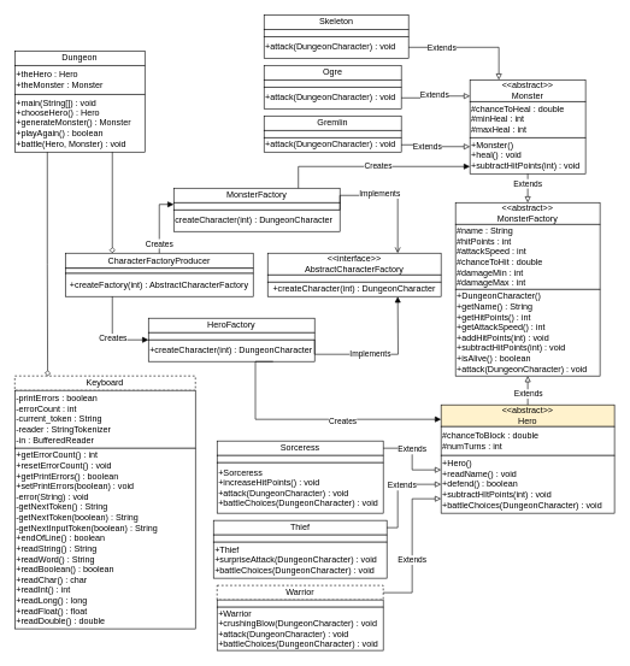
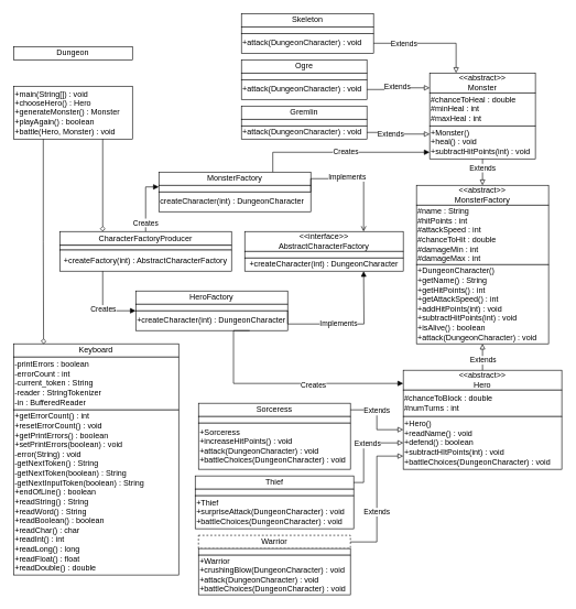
  <mxCell id="0" />
  <mxCell id="1" parent="0" />
  <mxCell id="2" value="" style="group" vertex="1" connectable="0" parent="1"><mxGeometry x="20" y="70" width="180" height="140" as="geometry" /></mxCell>
  <mxCell id="3" value="Dungeon" style="whiteSpace=wrap;html=1;" vertex="1" parent="2"><mxGeometry width="180" height="20" as="geometry" /></mxCell>
- <mxCell id="4" value="+theHero : Hero&lt;br&gt;&lt;div&gt;&lt;span&gt;+theMonster : Monster&lt;/span&gt;&lt;/div&gt;" style="whiteSpace=wrap;html=1;align=left;" vertex="1" parent="2"><mxGeometry y="20" width="180" height="40" as="geometry" /></mxCell>
  <mxCell id="5" value="+main(String[]) : void&lt;br&gt;+chooseHero() : Hero&lt;br&gt;+generateMonster() : Monster&lt;br&gt;+playAgain() : boolean&lt;br&gt;+battle(Hero, Monster) : void" style="whiteSpace=wrap;html=1;align=left;" vertex="1" parent="2"><mxGeometry y="60" width="180" height="80" as="geometry" /></mxCell>
  <mxCell id="6" value="" style="group" vertex="1" connectable="0" parent="1"><mxGeometry x="630" y="280" width="200" height="240" as="geometry" /></mxCell>
  <mxCell id="7" value="&amp;lt;&amp;lt;abstract&amp;gt;&amp;gt;&lt;br&gt;MonsterFactory" style="whiteSpace=wrap;html=1;" vertex="1" parent="6"><mxGeometry width="200" height="30" as="geometry" /></mxCell>
  <mxCell id="8" value="#name : String&lt;br&gt;#hitPoints : int&lt;br&gt;#attackSpeed : int&lt;br&gt;#chanceToHit : double&lt;br&gt;#damageMin : int&lt;br&gt;#damageMax : int" style="whiteSpace=wrap;html=1;align=left;" vertex="1" parent="6"><mxGeometry y="30" width="200" height="90" as="geometry" /></mxCell>
  <mxCell id="9" value="+DungeonCharacter()&lt;br&gt;+getName() : String&lt;br&gt;+getHitPoints() : int&lt;br&gt;+getAttackSpeed() : int&lt;br&gt;+addHitPoints(int) : void&lt;br&gt;+subtractHitPoints(int) : void&lt;br&gt;+isAlive() : boolean&lt;br&gt;+attack(DungeonCharacter) : void" style="whiteSpace=wrap;html=1;align=left;" vertex="1" parent="6"><mxGeometry y="120" width="200" height="120" as="geometry" /></mxCell>
  <mxCell id="10" value="" style="group" vertex="1" connectable="0" parent="1"><mxGeometry x="365" y="160" width="190" height="60" as="geometry" /></mxCell>
  <mxCell id="11" value="Gremlin" style="whiteSpace=wrap;html=1;" vertex="1" parent="10"><mxGeometry width="190" height="20" as="geometry" /></mxCell>
  <mxCell id="12" value="" style="whiteSpace=wrap;html=1;" vertex="1" parent="10"><mxGeometry y="20" width="190" height="10" as="geometry" /></mxCell>
  <mxCell id="13" value="+attack(DungeonCharacter) : void" style="whiteSpace=wrap;html=1;align=left;" vertex="1" parent="10"><mxGeometry y="30" width="190" height="20" as="geometry" /></mxCell>
  <mxCell id="14" value="" style="group" vertex="1" connectable="0" parent="1"><mxGeometry x="365" y="90" width="190" height="60" as="geometry" /></mxCell>
  <mxCell id="15" value="Ogre" style="whiteSpace=wrap;html=1;" vertex="1" parent="14"><mxGeometry width="190" height="20" as="geometry" /></mxCell>
  <mxCell id="16" value="" style="whiteSpace=wrap;html=1;" vertex="1" parent="14"><mxGeometry y="20" width="190" height="10" as="geometry" /></mxCell>
  <mxCell id="17" value="+attack(DungeonCharacter) : void" style="whiteSpace=wrap;html=1;align=left;" vertex="1" parent="14"><mxGeometry y="30" width="190" height="30" as="geometry" /></mxCell>
  <mxCell id="18" value="" style="group" vertex="1" connectable="0" parent="1"><mxGeometry x="365" y="20" width="200" height="60" as="geometry" /></mxCell>
  <mxCell id="19" value="Skeleton" style="whiteSpace=wrap;html=1;" vertex="1" parent="18"><mxGeometry width="200" height="20" as="geometry" /></mxCell>
  <mxCell id="20" value="" style="whiteSpace=wrap;html=1;" vertex="1" parent="18"><mxGeometry y="20" width="200" height="10" as="geometry" /></mxCell>
  <mxCell id="21" value="+attack(DungeonCharacter) : void" style="whiteSpace=wrap;html=1;align=left;" vertex="1" parent="18"><mxGeometry y="30" width="200" height="30" as="geometry" /></mxCell>
  <mxCell id="22" value="" style="group" vertex="1" connectable="0" parent="1"><mxGeometry x="610" y="560" width="240" height="150" as="geometry" /></mxCell>
- <mxCell id="23" value="&amp;lt;&amp;lt;abstract&amp;gt;&amp;gt;&lt;br&gt;Hero" style="whiteSpace=wrap;html=1;fillColor=#fff2cc;" vertex="1" parent="22"><mxGeometry width="240" height="30" as="geometry" /></mxCell>
+ <mxCell id="23" value="&amp;lt;&amp;lt;abstract&amp;gt;&amp;gt;&lt;br&gt;Hero" style="whiteSpace=wrap;html=1;" vertex="1" parent="22"><mxGeometry width="240" height="30" as="geometry" /></mxCell>
  <mxCell id="24" value="#chanceToBlock : double&lt;br&gt;#numTurns : int" style="whiteSpace=wrap;html=1;align=left;" vertex="1" parent="22"><mxGeometry y="30" width="240" height="40" as="geometry" /></mxCell>
  <mxCell id="25" value="+Hero()&lt;br&gt;+readName() : void&lt;br&gt;+defend() : boolean&lt;br&gt;+subtractHItPoints(int) : void&lt;br&gt;+battleChoices(DungeonCharacter) : void" style="whiteSpace=wrap;html=1;align=left;" vertex="1" parent="22"><mxGeometry y="70" width="240" height="80" as="geometry" /></mxCell>
  <mxCell id="26" value="" style="group" vertex="1" connectable="0" parent="1"><mxGeometry x="20" y="520" width="250" height="350" as="geometry" /></mxCell>
- <mxCell id="27" value="Keyboard" style="whiteSpace=wrap;html=1;dashed=1;" vertex="1" parent="26"><mxGeometry width="250" height="20" as="geometry" /></mxCell>
+ <mxCell id="27" value="Keyboard" style="whiteSpace=wrap;html=1;" vertex="1" parent="26"><mxGeometry width="250" height="20" as="geometry" /></mxCell>
  <mxCell id="28" value="&lt;div&gt;&lt;span&gt;-printErrors : boolean&lt;/span&gt;&lt;/div&gt;&lt;div&gt;&lt;span&gt;-errorCount : int&lt;/span&gt;&lt;/div&gt;&lt;div&gt;&lt;span&gt;-current_token : String&lt;/span&gt;&lt;/div&gt;&lt;div&gt;&lt;span&gt;-reader : StringTokenizer&lt;/span&gt;&lt;/div&gt;&lt;div&gt;&lt;span&gt;-in : BufferedReader&lt;/span&gt;&lt;/div&gt;" style="whiteSpace=wrap;html=1;align=left;" vertex="1" parent="26"><mxGeometry y="20" width="250" height="80" as="geometry" /></mxCell>
  <mxCell id="29" value="+getErrorCount() : int&lt;br&gt;+resetErrorCount() : void&lt;br&gt;+getPrintErrors() : boolean&lt;br&gt;+setPrintErrors(boolean) : void&lt;br&gt;-error(String) : void&lt;br&gt;-getNextToken() : String&lt;br&gt;-getNextToken(boolean) : String&lt;br&gt;-getNextInputToken(boolean) : String&lt;br&gt;+endOfLine() : boolean&lt;br&gt;+readString() : String&lt;br&gt;+readWord() : String&lt;br&gt;+readBoolean() : boolean&lt;br&gt;+readChar() : char&lt;br&gt;+readInt() : int&lt;br&gt;+readLong() : long&lt;br&gt;+readFloat() : float&lt;br&gt;+readDouble() : double" style="whiteSpace=wrap;html=1;align=left;" vertex="1" parent="26"><mxGeometry y="100" width="250" height="250" as="geometry" /></mxCell>
  <mxCell id="30" value="" style="group" vertex="1" connectable="0" parent="1"><mxGeometry x="650" y="110" width="160" height="130" as="geometry" /></mxCell>
  <mxCell id="31" value="&amp;lt;&amp;lt;abstract&amp;gt;&amp;gt;&lt;br&gt;Monster" style="whiteSpace=wrap;html=1;" vertex="1" parent="30"><mxGeometry width="160" height="30" as="geometry" /></mxCell>
  <mxCell id="32" value="#chanceToHeal : double&lt;br&gt;#minHeal : int&lt;br&gt;#maxHeal : int" style="whiteSpace=wrap;html=1;align=left;" vertex="1" parent="30"><mxGeometry y="30" width="160" height="50" as="geometry" /></mxCell>
  <mxCell id="33" value="+Monster()&lt;br&gt;+heal() : void&lt;br&gt;+subtractHitPoints(int) : void" style="whiteSpace=wrap;html=1;align=left;" vertex="1" parent="30"><mxGeometry y="80" width="160" height="50" as="geometry" /></mxCell>
  <mxCell id="34" value="" style="group" vertex="1" connectable="0" parent="1"><mxGeometry x="295" y="720" width="240" height="80" as="geometry" /></mxCell>
  <mxCell id="35" value="Thief" style="whiteSpace=wrap;html=1;" vertex="1" parent="34"><mxGeometry width="240" height="20" as="geometry" /></mxCell>
  <mxCell id="36" value="" style="whiteSpace=wrap;html=1;" vertex="1" parent="34"><mxGeometry y="20" width="240" height="10" as="geometry" /></mxCell>
  <mxCell id="37" value="+Thief&lt;br&gt;+surpriseAttack(DungeonCharacter) : void&lt;br&gt;+battleChoices(DungeonCharacter) : void&lt;br&gt;" style="whiteSpace=wrap;html=1;align=left;" vertex="1" parent="34"><mxGeometry y="30" width="240" height="50" as="geometry" /></mxCell>
  <mxCell id="38" value="" style="group" vertex="1" connectable="0" parent="1"><mxGeometry x="300" y="810" width="230" height="90" as="geometry" /></mxCell>
  <mxCell id="39" value="Warrior" style="whiteSpace=wrap;html=1;dashed=1;" vertex="1" parent="38"><mxGeometry width="230" height="20" as="geometry" /></mxCell>
  <mxCell id="40" value="" style="whiteSpace=wrap;html=1;" vertex="1" parent="38"><mxGeometry y="20" width="230" height="10" as="geometry" /></mxCell>
  <mxCell id="41" value="+Warrior&lt;br&gt;+crushingBlow(DungeonCharacter) : void&lt;br&gt;+attack(DungeonCharacter) : void&lt;br&gt;+battleChoices(DungeonCharacter) : void" style="whiteSpace=wrap;html=1;align=left;" vertex="1" parent="38"><mxGeometry y="30" width="230" height="60" as="geometry" /></mxCell>
  <mxCell id="42" value="" style="group" vertex="1" connectable="0" parent="1"><mxGeometry x="300" y="610" width="230" height="100" as="geometry" /></mxCell>
  <mxCell id="43" value="Sorceress" style="whiteSpace=wrap;html=1;" vertex="1" parent="42"><mxGeometry width="230" height="20" as="geometry" /></mxCell>
  <mxCell id="44" value="" style="whiteSpace=wrap;html=1;" vertex="1" parent="42"><mxGeometry y="20" width="230" height="10" as="geometry" /></mxCell>
  <mxCell id="45" value="+Sorceress&lt;br&gt;+increaseHitPoints() : void&lt;br&gt;+attack(DungeonCharacter) : void&lt;br&gt;+battleChoices(DungeonCharacter) : void" style="whiteSpace=wrap;html=1;align=left;" vertex="1" parent="42"><mxGeometry y="30" width="230" height="70" as="geometry" /></mxCell>
  <mxCell id="46" style="edgeStyle=orthogonalEdgeStyle;rounded=0;orthogonalLoop=1;jettySize=auto;html=1;exitX=1;exitY=0.5;exitDx=0;exitDy=0;entryX=0;entryY=0.5;entryDx=0;entryDy=0;endArrow=block;endFill=0;" edge="1" parent="1" source="35" target="25"><mxGeometry relative="1" as="geometry"><Array as="points"><mxPoint x="550" y="730" /><mxPoint x="550" y="670" /></Array></mxGeometry></mxCell>
  <mxCell id="47" value="Extends" style="edgeLabel;html=1;align=center;verticalAlign=middle;resizable=0;points=[];" vertex="1" connectable="0" parent="46"><mxGeometry x="0.191" y="-1" relative="1" as="geometry"><mxPoint as="offset" /></mxGeometry></mxCell>
  <mxCell id="48" style="edgeStyle=orthogonalEdgeStyle;rounded=0;orthogonalLoop=1;jettySize=auto;html=1;exitX=1;exitY=0.5;exitDx=0;exitDy=0;entryX=0;entryY=0.25;entryDx=0;entryDy=0;endArrow=block;endFill=0;" edge="1" parent="1" source="43" target="25"><mxGeometry relative="1" as="geometry" /></mxCell>
  <mxCell id="49" value="Extends" style="edgeLabel;html=1;align=center;verticalAlign=middle;resizable=0;points=[];" vertex="1" connectable="0" parent="48"><mxGeometry x="-0.256" y="-1" relative="1" as="geometry"><mxPoint as="offset" /></mxGeometry></mxCell>
  <mxCell id="50" style="edgeStyle=orthogonalEdgeStyle;rounded=0;orthogonalLoop=1;jettySize=auto;html=1;exitX=0.5;exitY=0;exitDx=0;exitDy=0;endArrow=block;endFill=0;" edge="1" parent="1" source="23"><mxGeometry relative="1" as="geometry"><mxPoint x="730" y="520" as="targetPoint" /></mxGeometry></mxCell>
  <mxCell id="51" value="Extends" style="edgeLabel;html=1;align=center;verticalAlign=middle;resizable=0;points=[];" vertex="1" connectable="0" parent="50"><mxGeometry x="-0.188" relative="1" as="geometry"><mxPoint as="offset" /></mxGeometry></mxCell>
  <mxCell id="52" style="edgeStyle=orthogonalEdgeStyle;rounded=0;orthogonalLoop=1;jettySize=auto;html=1;exitX=0.5;exitY=1;exitDx=0;exitDy=0;entryX=0.5;entryY=0;entryDx=0;entryDy=0;endArrow=block;endFill=0;" edge="1" parent="1" source="33" target="7"><mxGeometry relative="1" as="geometry" /></mxCell>
  <mxCell id="53" value="Extends" style="edgeLabel;html=1;align=center;verticalAlign=middle;resizable=0;points=[];" vertex="1" connectable="0" parent="52"><mxGeometry x="-0.334" y="-1" relative="1" as="geometry"><mxPoint as="offset" /></mxGeometry></mxCell>
  <mxCell id="54" style="edgeStyle=orthogonalEdgeStyle;rounded=0;orthogonalLoop=1;jettySize=auto;html=1;exitX=1;exitY=0.5;exitDx=0;exitDy=0;entryX=0;entryY=0.75;entryDx=0;entryDy=0;endArrow=block;endFill=0;" edge="1" parent="1" source="17" target="31"><mxGeometry relative="1" as="geometry" /></mxCell>
  <mxCell id="55" value="Extends" style="edgeLabel;html=1;align=center;verticalAlign=middle;resizable=0;points=[];" vertex="1" connectable="0" parent="54"><mxGeometry x="-0.701" y="1" relative="1" as="geometry"><mxPoint x="30.52" y="-4" as="offset" /></mxGeometry></mxCell>
  <mxCell id="56" style="edgeStyle=orthogonalEdgeStyle;rounded=0;orthogonalLoop=1;jettySize=auto;html=1;exitX=1;exitY=0.5;exitDx=0;exitDy=0;entryX=0.25;entryY=0;entryDx=0;entryDy=0;endArrow=block;endFill=0;" edge="1" parent="1" source="21" target="31"><mxGeometry relative="1" as="geometry" /></mxCell>
  <mxCell id="57" value="Extends" style="edgeLabel;html=1;align=center;verticalAlign=middle;resizable=0;points=[];" vertex="1" connectable="0" parent="56"><mxGeometry x="0.292" y="-1" relative="1" as="geometry"><mxPoint x="-64.66" y="-1" as="offset" /></mxGeometry></mxCell>
  <mxCell id="58" style="edgeStyle=orthogonalEdgeStyle;rounded=0;orthogonalLoop=1;jettySize=auto;html=1;exitX=1;exitY=0.5;exitDx=0;exitDy=0;entryX=0;entryY=0.25;entryDx=0;entryDy=0;endArrow=block;endFill=0;" edge="1" parent="1" source="13" target="33"><mxGeometry relative="1" as="geometry" /></mxCell>
  <mxCell id="59" value="Extends" style="edgeLabel;html=1;align=center;verticalAlign=middle;resizable=0;points=[];" vertex="1" connectable="0" parent="58"><mxGeometry x="-0.281" y="-1" relative="1" as="geometry"><mxPoint as="offset" /></mxGeometry></mxCell>
  <mxCell id="60" value="" style="group" vertex="1" connectable="0" parent="1"><mxGeometry x="370" y="350" width="240" height="100" as="geometry" /></mxCell>
  <mxCell id="61" value="&amp;lt;&amp;lt;interface&amp;gt;&amp;gt;&lt;br&gt;AbstractCharacterFactory" style="whiteSpace=wrap;html=1;" vertex="1" parent="60"><mxGeometry width="240" height="30" as="geometry" /></mxCell>
  <mxCell id="62" value="" style="whiteSpace=wrap;html=1;" vertex="1" parent="60"><mxGeometry y="30" width="240" height="10" as="geometry" /></mxCell>
  <mxCell id="63" value="+createCharacter(int) : DungeonCharacter" style="whiteSpace=wrap;html=1;" vertex="1" parent="60"><mxGeometry y="40" width="240" height="20" as="geometry" /></mxCell>
  <mxCell id="64" value="" style="group" vertex="1" connectable="0" parent="1"><mxGeometry x="205" y="440" width="230" height="60" as="geometry" /></mxCell>
  <mxCell id="65" value="HeroFactory" style="whiteSpace=wrap;html=1;" vertex="1" parent="64"><mxGeometry width="230" height="20" as="geometry" /></mxCell>
  <mxCell id="66" value="" style="whiteSpace=wrap;html=1;" vertex="1" parent="64"><mxGeometry y="20" width="230" height="10" as="geometry" /></mxCell>
  <mxCell id="67" value="+createCharacter(int) : DungeonCharacter" style="whiteSpace=wrap;html=1;align=left;" vertex="1" parent="64"><mxGeometry y="30" width="230" height="30" as="geometry" /></mxCell>
  <mxCell id="68" value="" style="group" vertex="1" connectable="0" parent="1"><mxGeometry x="240" y="260" width="230" height="60" as="geometry" /></mxCell>
  <mxCell id="69" value="MonsterFactory" style="whiteSpace=wrap;html=1;" vertex="1" parent="68"><mxGeometry width="230" height="20" as="geometry" /></mxCell>
  <mxCell id="70" value="" style="whiteSpace=wrap;html=1;" vertex="1" parent="68"><mxGeometry y="20" width="230" height="10" as="geometry" /></mxCell>
  <mxCell id="71" value="createCharacter(int) : DungeonCharacter" style="whiteSpace=wrap;html=1;align=left;" vertex="1" parent="68"><mxGeometry y="30" width="230" height="30" as="geometry" /></mxCell>
  <mxCell id="72" value="" style="group" vertex="1" connectable="0" parent="1"><mxGeometry x="90" y="350" width="260" height="60" as="geometry" /></mxCell>
  <mxCell id="73" value="CharacterFactoryProducer" style="whiteSpace=wrap;html=1;" vertex="1" parent="72"><mxGeometry width="260" height="21" as="geometry" /></mxCell>
  <mxCell id="74" value="" style="whiteSpace=wrap;html=1;" vertex="1" parent="72"><mxGeometry y="21" width="260" height="7" as="geometry" /></mxCell>
  <mxCell id="75" value="+createFactory(int) : AbstractCharacterFactory" style="whiteSpace=wrap;html=1;" vertex="1" parent="72"><mxGeometry y="28" width="260" height="32" as="geometry" /></mxCell>
  <mxCell id="76" style="edgeStyle=orthogonalEdgeStyle;rounded=0;orthogonalLoop=1;jettySize=auto;html=1;entryX=0;entryY=0.25;entryDx=0;entryDy=0;endArrow=block;endFill=1;" edge="1" parent="1" source="73" target="70"><mxGeometry relative="1" as="geometry" /></mxCell>
  <mxCell id="77" value="Creates" style="edgeLabel;html=1;align=center;verticalAlign=middle;resizable=0;points=[];" vertex="1" connectable="0" parent="76"><mxGeometry x="-0.683" y="1" relative="1" as="geometry"><mxPoint as="offset" /></mxGeometry></mxCell>
  <mxCell id="78" style="edgeStyle=orthogonalEdgeStyle;rounded=0;orthogonalLoop=1;jettySize=auto;html=1;exitX=1;exitY=0;exitDx=0;exitDy=0;entryX=0.75;entryY=0;entryDx=0;entryDy=0;endArrow=open;endFill=1;" edge="1" parent="1" source="71" target="61"><mxGeometry relative="1" as="geometry" /></mxCell>
  <mxCell id="79" value="Implements" style="edgeLabel;html=1;align=center;verticalAlign=middle;resizable=0;points=[];" vertex="1" connectable="0" parent="78"><mxGeometry x="-0.183" y="3" relative="1" as="geometry"><mxPoint as="offset" /></mxGeometry></mxCell>
  <mxCell id="80" style="edgeStyle=orthogonalEdgeStyle;rounded=0;orthogonalLoop=1;jettySize=auto;html=1;exitX=1;exitY=1;exitDx=0;exitDy=0;endArrow=block;endFill=1;" edge="1" parent="1" source="66"><mxGeometry relative="1" as="geometry"><mxPoint x="550" y="410" as="targetPoint" /></mxGeometry></mxCell>
  <mxCell id="81" value="Implements" style="edgeLabel;html=1;align=center;verticalAlign=middle;resizable=0;points=[];" vertex="1" connectable="0" parent="80"><mxGeometry x="-0.105" y="2" relative="1" as="geometry"><mxPoint as="offset" /></mxGeometry></mxCell>
  <mxCell id="82" style="edgeStyle=orthogonalEdgeStyle;rounded=0;orthogonalLoop=1;jettySize=auto;html=1;exitX=0.25;exitY=1;exitDx=0;exitDy=0;entryX=0;entryY=0;entryDx=0;entryDy=0;endArrow=block;endFill=1;" edge="1" parent="1" source="75" target="67"><mxGeometry relative="1" as="geometry"><Array as="points"><mxPoint x="155" y="470" /></Array></mxGeometry></mxCell>
  <mxCell id="83" value="Creates" style="edgeLabel;html=1;align=center;verticalAlign=middle;resizable=0;points=[];" vertex="1" connectable="0" parent="82"><mxGeometry x="0.043" relative="1" as="geometry"><mxPoint as="offset" /></mxGeometry></mxCell>
  <mxCell id="84" style="edgeStyle=orthogonalEdgeStyle;rounded=0;orthogonalLoop=1;jettySize=auto;html=1;exitX=0.75;exitY=0;exitDx=0;exitDy=0;endArrow=block;endFill=1;" edge="1" parent="1" source="69"><mxGeometry relative="1" as="geometry"><mxPoint x="650" y="230" as="targetPoint" /><Array as="points"><mxPoint x="412" y="230" /></Array></mxGeometry></mxCell>
  <mxCell id="85" value="Creates" style="edgeLabel;html=1;align=center;verticalAlign=middle;resizable=0;points=[];" vertex="1" connectable="0" parent="84"><mxGeometry x="0.039" y="2" relative="1" as="geometry"><mxPoint x="1" as="offset" /></mxGeometry></mxCell>
  <mxCell id="86" style="edgeStyle=orthogonalEdgeStyle;rounded=0;orthogonalLoop=1;jettySize=auto;html=1;exitX=0.75;exitY=1;exitDx=0;exitDy=0;endArrow=block;endFill=1;" edge="1" parent="1" source="67"><mxGeometry relative="1" as="geometry"><mxPoint x="610" y="580" as="targetPoint" /><Array as="points"><mxPoint x="353" y="580" /></Array></mxGeometry></mxCell>
  <mxCell id="87" value="Creates" style="edgeLabel;html=1;align=center;verticalAlign=middle;resizable=0;points=[];" vertex="1" connectable="0" parent="86"><mxGeometry x="0.238" y="-2" relative="1" as="geometry"><mxPoint x="1" as="offset" /></mxGeometry></mxCell>
  <mxCell id="88" style="edgeStyle=orthogonalEdgeStyle;rounded=0;orthogonalLoop=1;jettySize=auto;html=1;exitX=1;exitY=0.5;exitDx=0;exitDy=0;entryX=0;entryY=0.75;entryDx=0;entryDy=0;endArrow=block;endFill=0;" edge="1" parent="1" source="39" target="25"><mxGeometry relative="1" as="geometry" /></mxCell>
  <mxCell id="89" value="Extends" style="edgeLabel;html=1;align=center;verticalAlign=middle;resizable=0;points=[];" vertex="1" connectable="0" parent="88"><mxGeometry x="-0.183" y="1" relative="1" as="geometry"><mxPoint as="offset" /></mxGeometry></mxCell>
  <mxCell id="90" style="edgeStyle=orthogonalEdgeStyle;rounded=0;orthogonalLoop=1;jettySize=auto;html=1;exitX=0.75;exitY=1;exitDx=0;exitDy=0;entryX=0.25;entryY=0;entryDx=0;entryDy=0;endArrow=diamond;endFill=0;" edge="1" parent="1" source="5" target="73"><mxGeometry relative="1" as="geometry" /></mxCell>
  <mxCell id="91" style="edgeStyle=orthogonalEdgeStyle;rounded=0;orthogonalLoop=1;jettySize=auto;html=1;exitX=0.25;exitY=1;exitDx=0;exitDy=0;entryX=0.182;entryY=0.021;entryDx=0;entryDy=0;entryPerimeter=0;endArrow=diamond;endFill=0;" edge="1" parent="1" source="5" target="27"><mxGeometry relative="1" as="geometry" /></mxCell>
